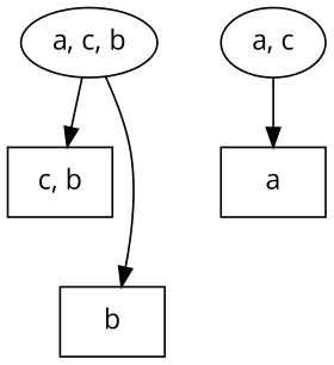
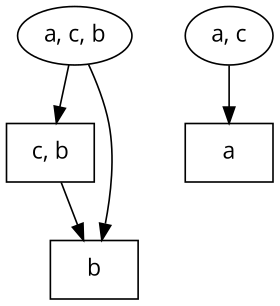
  digraph {
    fontname="Open Sans"
    node [fontname="Open Sans" shape=box]
    edge [fontname="Open Sans"]
    n1 [label="a, c, b" shape=""]
    n2 [label="c, b"]
    n3 [label=b]
    n4 [label="a, c" shape=""]
    n5 [label=a]
    n1 -> n2
    n1 -> n3
+   n2 -> n3
    n4 -> n5
  }
